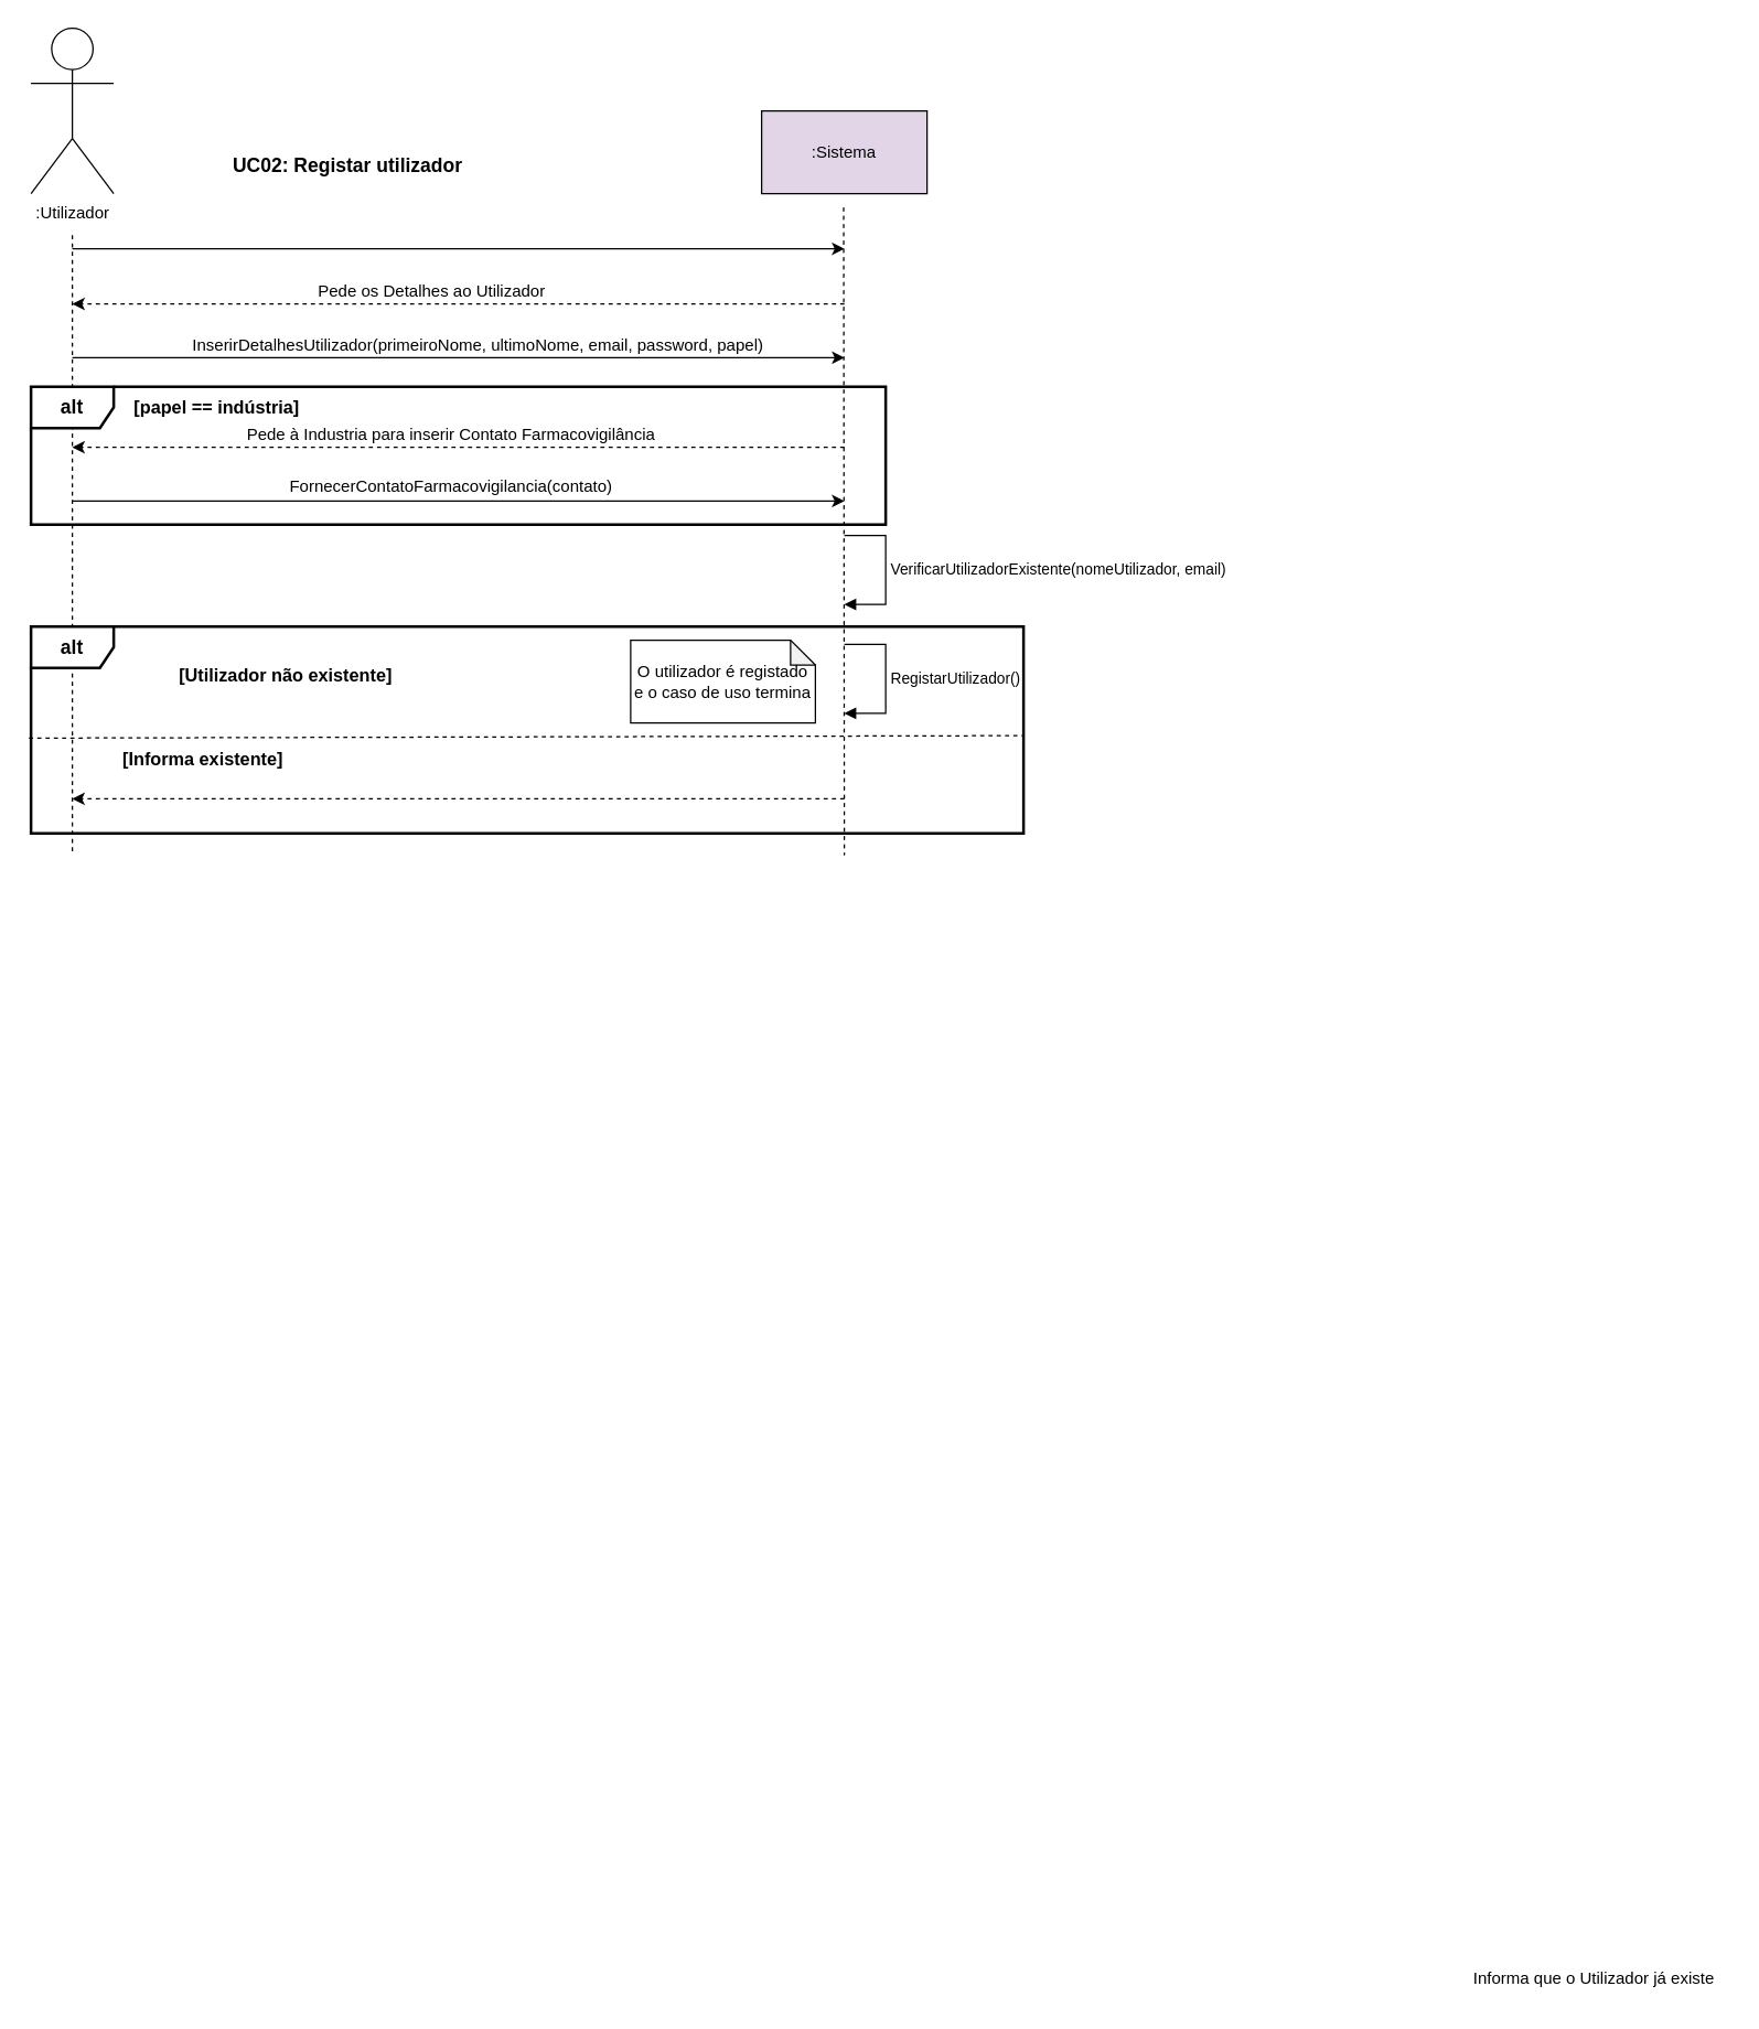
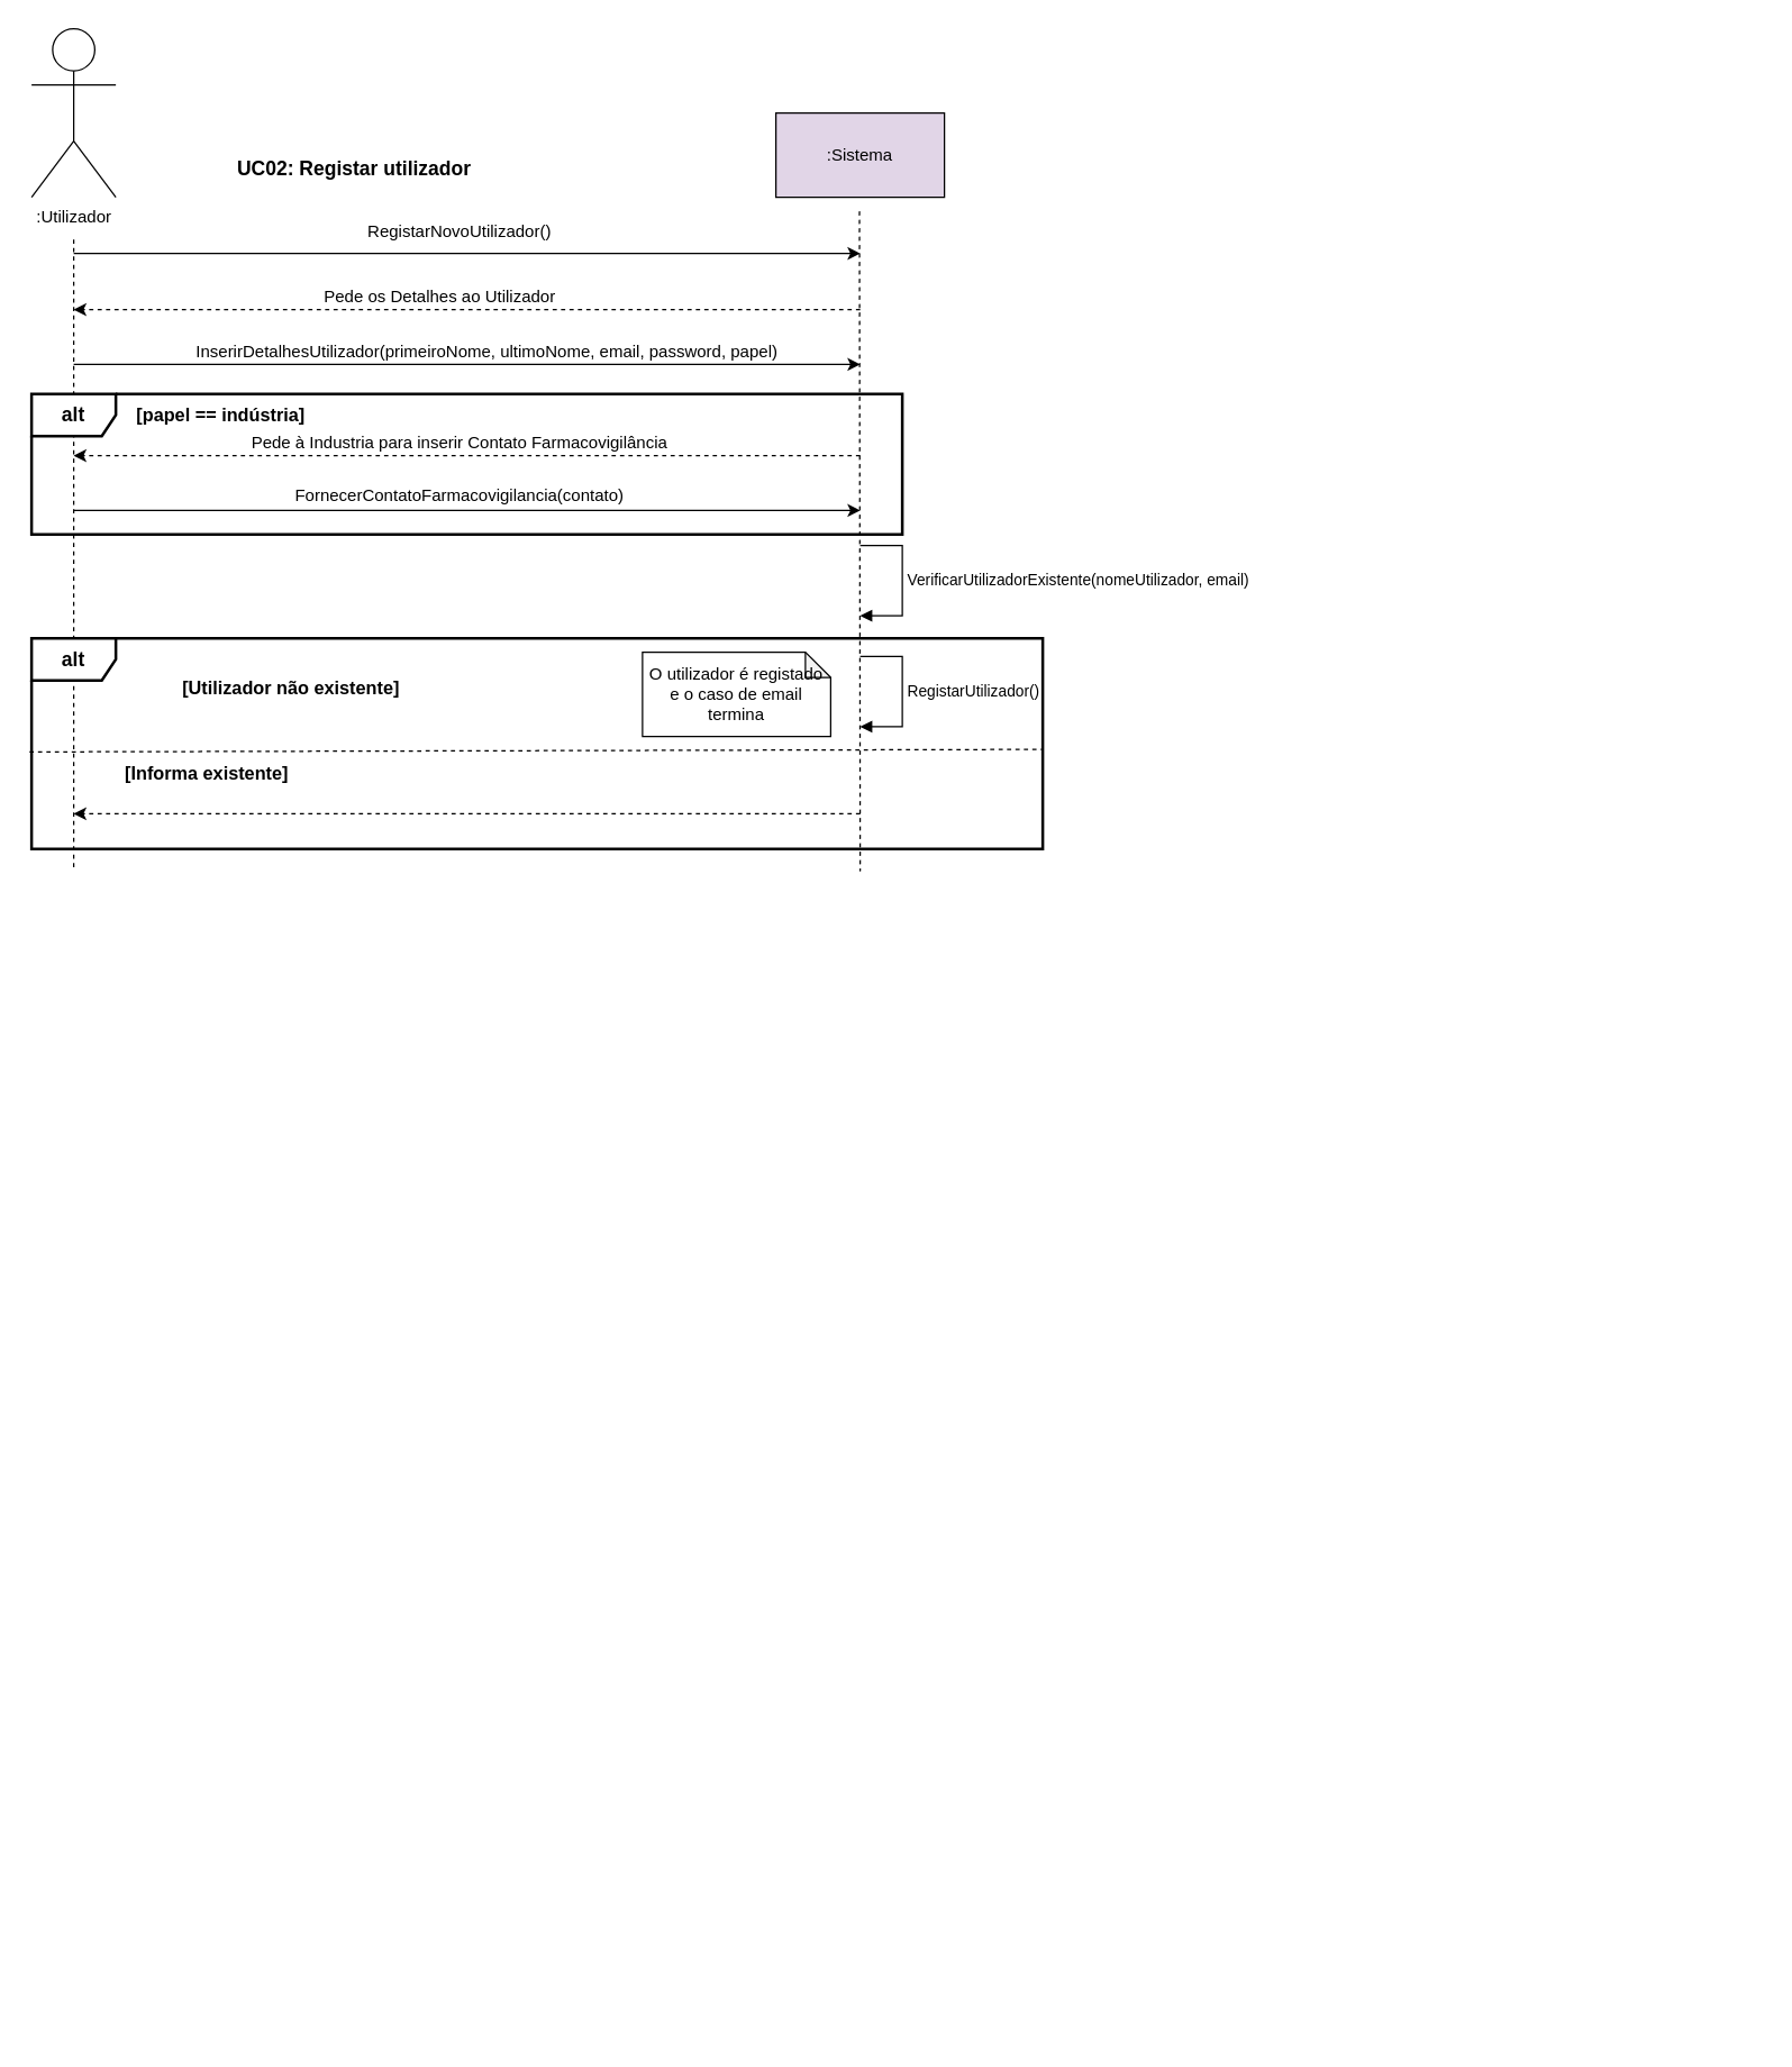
  <mxCell id="0" />
  <mxCell id="1" parent="0" />
  <mxCell id="2" value=":Utilizador" style="shape=umlActor;verticalLabelPosition=bottom;verticalAlign=top;html=1;outlineConnect=0;" parent="1" vertex="1"><mxGeometry x="22" y="20" width="60" height="120" as="geometry" /></mxCell>
  <mxCell id="3" value="UC02: Registar utilizador" style="text;html=1;strokeColor=none;fillColor=none;align=center;verticalAlign=middle;whiteSpace=wrap;rounded=0;fontSize=14;fontStyle=1" parent="1" vertex="1"><mxGeometry x="167" y="105" width="170" height="30" as="geometry" /></mxCell>
  <mxCell id="4" value=":Sistema" style="rounded=0;whiteSpace=wrap;html=1;fillColor=#e1d5e7;" parent="1" vertex="1"><mxGeometry x="552" y="80" width="120" height="60" as="geometry" /></mxCell>
  <mxCell id="5" value="" style="endArrow=none;dashed=1;html=1;rounded=0;" parent="1" edge="1"><mxGeometry width="50" height="50" relative="1" as="geometry"><mxPoint x="52" y="170" as="sourcePoint" /><mxPoint x="52" y="620" as="targetPoint" /></mxGeometry></mxCell>
  <mxCell id="6" value="" style="endArrow=none;dashed=1;html=1;rounded=0;" parent="1" edge="1"><mxGeometry width="50" height="50" relative="1" as="geometry"><mxPoint x="611.5" y="150" as="sourcePoint" /><mxPoint x="612" y="620" as="targetPoint" /></mxGeometry></mxCell>
  <mxCell id="7" value="" style="endArrow=classic;html=1;rounded=0;" parent="1" edge="1"><mxGeometry width="50" height="50" relative="1" as="geometry"><mxPoint x="52" y="180" as="sourcePoint" /><mxPoint x="612" y="180" as="targetPoint" /></mxGeometry></mxCell>
+ <mxCell id="8" value="RegistarNovoUtilizador()" style="text;html=1;strokeColor=none;fillColor=none;align=center;verticalAlign=middle;whiteSpace=wrap;rounded=0;" parent="1" vertex="1"><mxGeometry x="252" y="150" width="150" height="30" as="geometry" /></mxCell>
  <mxCell id="9" value="" style="endArrow=classic;html=1;rounded=0;dashed=1;" parent="1" edge="1"><mxGeometry width="50" height="50" relative="1" as="geometry"><mxPoint x="612" y="220" as="sourcePoint" /><mxPoint x="52" y="220" as="targetPoint" /></mxGeometry></mxCell>
  <mxCell id="10" value="Pede os Detalhes ao Utilizador" style="text;html=1;strokeColor=none;fillColor=none;align=center;verticalAlign=middle;whiteSpace=wrap;rounded=0;" parent="1" vertex="1"><mxGeometry x="225" y="196" width="176" height="30" as="geometry" /></mxCell>
  <mxCell id="11" value="" style="endArrow=classic;html=1;rounded=0;" parent="1" edge="1"><mxGeometry width="50" height="50" relative="1" as="geometry"><mxPoint x="52" y="259" as="sourcePoint" /><mxPoint x="612" y="259" as="targetPoint" /></mxGeometry></mxCell>
  <mxCell id="12" value="InserirDetalhesUtilizador(primeiroNome, ultimoNome, email, password, papel)" style="text;html=1;strokeColor=none;fillColor=none;align=center;verticalAlign=middle;whiteSpace=wrap;rounded=0;" parent="1" vertex="1"><mxGeometry x="138" y="235" width="417" height="30" as="geometry" /></mxCell>
  <mxCell id="13" value="alt" style="shape=umlFrame;whiteSpace=wrap;html=1;pointerEvents=0;fontStyle=1;fontSize=14;strokeWidth=2;" parent="1" vertex="1"><mxGeometry x="22" y="280" width="620" height="100" as="geometry" /></mxCell>
  <mxCell id="14" value="[papel == indústria]" style="text;html=1;strokeColor=none;fillColor=none;align=center;verticalAlign=middle;whiteSpace=wrap;rounded=0;fontStyle=1;fontSize=13;" parent="1" vertex="1"><mxGeometry x="82" y="280" width="150" height="30" as="geometry" /></mxCell>
  <mxCell id="15" value="" style="endArrow=classic;html=1;rounded=0;" parent="1" edge="1"><mxGeometry width="50" height="50" relative="1" as="geometry"><mxPoint x="52" y="363" as="sourcePoint" /><mxPoint x="612" y="363" as="targetPoint" /></mxGeometry></mxCell>
  <mxCell id="16" value="FornecerContatoFarmacovigilancia(contato)" style="text;html=1;strokeColor=none;fillColor=none;align=center;verticalAlign=middle;whiteSpace=wrap;rounded=0;" parent="1" vertex="1"><mxGeometry x="197" y="338" width="260" height="30" as="geometry" /></mxCell>
  <mxCell id="17" value="VerificarUtilizadorExistente(nomeUtilizador, email)" style="html=1;align=left;spacingLeft=2;endArrow=block;rounded=0;edgeStyle=orthogonalEdgeStyle;curved=0;rounded=0;" parent="1" edge="1"><mxGeometry relative="1" as="geometry"><mxPoint x="612" y="388" as="sourcePoint" /><Array as="points"><mxPoint x="642" y="388" /><mxPoint x="642" y="438" /><mxPoint x="617" y="438" /></Array><mxPoint x="612" y="438" as="targetPoint" /><mxPoint as="offset" /></mxGeometry></mxCell>
  <mxCell id="18" value="alt" style="shape=umlFrame;whiteSpace=wrap;html=1;pointerEvents=0;fontStyle=1;fontSize=14;strokeWidth=2;" parent="1" vertex="1"><mxGeometry x="22" y="454" width="720" height="150" as="geometry" /></mxCell>
  <mxCell id="19" value="[Utilizador não existente]" style="text;html=1;strokeColor=none;fillColor=none;align=center;verticalAlign=middle;whiteSpace=wrap;rounded=0;fontStyle=1;fontSize=13;" parent="1" vertex="1"><mxGeometry x="122" y="474" width="170" height="30" as="geometry" /></mxCell>
  <mxCell id="20" value="RegistarUtilizador()" style="html=1;align=left;spacingLeft=2;endArrow=block;rounded=0;edgeStyle=orthogonalEdgeStyle;curved=0;rounded=0;" parent="1" edge="1"><mxGeometry relative="1" as="geometry"><mxPoint x="612" y="467" as="sourcePoint" /><Array as="points"><mxPoint x="642" y="467" /><mxPoint x="642" y="517" /><mxPoint x="617" y="517" /></Array><mxPoint x="612" y="517" as="targetPoint" /></mxGeometry></mxCell>
- <mxCell id="21" value="O utilizador é registado e o caso de uso termina" style="shape=note;whiteSpace=wrap;html=1;backgroundOutline=1;darkOpacity=0.05;size=18;" parent="1" vertex="1"><mxGeometry x="457" y="464" width="134" height="60" as="geometry" /></mxCell>
+ <mxCell id="21" value="O utilizador é registado e o caso de email termina" style="shape=note;whiteSpace=wrap;html=1;backgroundOutline=1;darkOpacity=0.05;size=18;" parent="1" vertex="1"><mxGeometry x="457" y="464" width="134" height="60" as="geometry" /></mxCell>
  <mxCell id="22" value="" style="endArrow=none;dashed=1;html=1;strokeWidth=1;rounded=0;exitX=-0.002;exitY=0.5;exitDx=0;exitDy=0;exitPerimeter=0;entryX=1;entryY=0.488;entryDx=0;entryDy=0;entryPerimeter=0;" parent="1" edge="1"><mxGeometry width="50" height="50" relative="1" as="geometry"><mxPoint x="20.56" y="535" as="sourcePoint" /><mxPoint x="742" y="533.2" as="targetPoint" /></mxGeometry></mxCell>
  <mxCell id="23" value="[Informa existente]" style="text;html=1;strokeColor=none;fillColor=none;align=center;verticalAlign=middle;whiteSpace=wrap;rounded=0;fontStyle=1;fontSize=13;" parent="1" vertex="1"><mxGeometry x="62" y="535" width="170" height="30" as="geometry" /></mxCell>
  <mxCell id="24" value="" style="endArrow=classic;html=1;rounded=0;dashed=1;" parent="1" edge="1"><mxGeometry width="50" height="50" relative="1" as="geometry"><mxPoint x="612" y="579" as="sourcePoint" /><mxPoint x="52" y="579" as="targetPoint" /></mxGeometry></mxCell>
- <mxCell id="25" value="Informa que o Utilizador já existe" style="text;html=1;strokeColor=none;fillColor=none;align=center;verticalAlign=middle;whiteSpace=wrap;rounded=0;" parent="1" vertex="1"><mxGeometry x="1058" y="1420" width="196" height="30" as="geometry" /></mxCell>
  <mxCell id="26" value="" style="endArrow=classic;html=1;rounded=0;dashed=1;" parent="1" edge="1"><mxGeometry width="50" height="50" relative="1" as="geometry"><mxPoint x="612" y="324" as="sourcePoint" /><mxPoint x="52" y="324" as="targetPoint" /></mxGeometry></mxCell>
  <mxCell id="27" value="Pede à Industria para inserir Contato Farmacovigilância" style="text;html=1;strokeColor=none;fillColor=none;align=center;verticalAlign=middle;whiteSpace=wrap;rounded=0;" parent="1" vertex="1"><mxGeometry x="171" y="300" width="312" height="30" as="geometry" /></mxCell>
